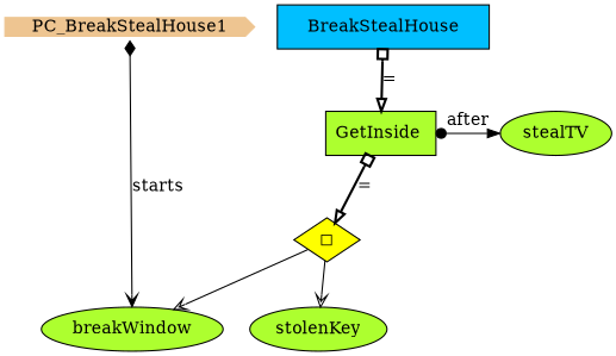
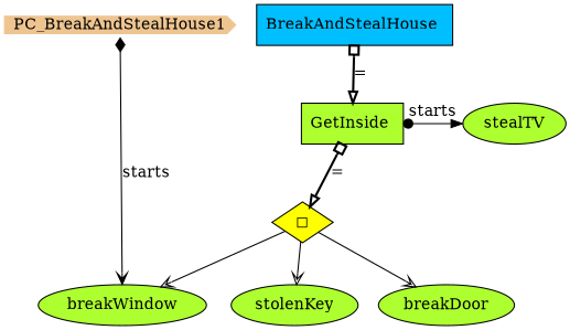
  digraph {
    node [shape=ellipse style=filled fillcolor=greenyellow]
    edge [arrowhead=vee dir=both]
-   n1 [color=burlywood2 height=.2 label=PC_BreakStealHouse1 shape=cds width=.2 fillcolor=""]
-   n2 [fillcolor=deepskyblue label=BreakStealHouse shape=box]
+   n1 [color=burlywood2 height=.2 label=PC_BreakAndStealHouse1 shape=cds width=.2 fillcolor=""]
+   n2 [fillcolor=deepskyblue label="BreakAndStealHouse " shape=box]
    n3 [label=stealTV]
    n4 [label="GetInside " shape=box]
    n5 [label=breakWindow]
    n6 [fillcolor=yellow label="◻︎" shape=diamond]
    n7 [label=stolenKey]
+   n8 [label=breakDoor]
    subgraph sub_1 {
      rank=min
      n1
      n2
    }
    subgraph sub_2 {
      rank=same
      n3
      n4
    }
    n1 -> n5 [arrowhead=open arrowtail=diamond label=starts]
    n2 -> n4 [arrowhead=onormal arrowtail=obox label="=" penwidth=2]
-   n4 -> n3 [arrowtail=dot label=after arrowhead=""]
+   n4 -> n3 [arrowtail=dot label=starts arrowhead=""]
    n4 -> n6 [arrowhead=onormal arrowtail=obox label="=" penwidth=2]
    n6 -> n5 [fillcolor=white dir=""]
    n6 -> n7 [fillcolor=white dir=""]
+   n6 -> n8 [fillcolor=white dir=""]
  }
